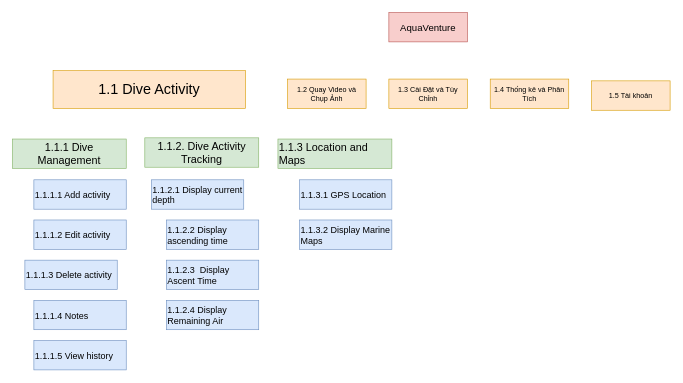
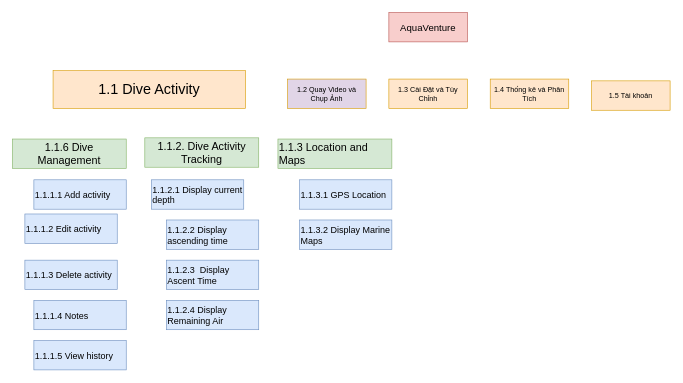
  <mxCell id="0" />
  <mxCell id="1" parent="0" />
  <mxCell id="2" value="&lt;font style=&quot;font-size: 16px;&quot;&gt;AquaVenture&lt;/font&gt;" style="rounded=0;whiteSpace=wrap;html=1;fillColor=#f8cecc;strokeColor=#b85450;" vertex="1" parent="1"><mxGeometry x="648" y="20" width="131" height="49" as="geometry" /></mxCell>
  <mxCell id="3" value="1.1 Dive Activity" style="rounded=0;whiteSpace=wrap;html=1;fillColor=#ffe6cc;strokeColor=#d79b00;fontSize=24;" vertex="1" parent="1"><mxGeometry x="88" y="117" width="321" height="63" as="geometry" /></mxCell>
  <mxCell id="4" value="1.4 Thống kê và Phân Tích" style="rounded=0;whiteSpace=wrap;html=1;fillColor=#ffe6cc;strokeColor=#d79b00;" vertex="1" parent="1"><mxGeometry x="817" y="131" width="131" height="49" as="geometry" /></mxCell>
- <mxCell id="5" value="   1.2 Quay Video và Chụp Ảnh" style="rounded=0;whiteSpace=wrap;html=1;fillColor=#ffe6cc;strokeColor=#d79b00;" vertex="1" parent="1"><mxGeometry x="479" y="131" width="131" height="49" as="geometry" /></mxCell>
+ <mxCell id="5" value="   1.2 Quay Video và Chụp Ảnh" style="rounded=0;whiteSpace=wrap;html=1;fillColor=#e1d5e7;strokeColor=#d79b00;" vertex="1" parent="1"><mxGeometry x="479" y="131" width="131" height="49" as="geometry" /></mxCell>
  <mxCell id="6" value="   1.3 Cài Đặt và Tùy Chỉnh" style="rounded=0;whiteSpace=wrap;html=1;fillColor=#ffe6cc;strokeColor=#d79b00;" vertex="1" parent="1"><mxGeometry x="648" y="131" width="131" height="49" as="geometry" /></mxCell>
  <mxCell id="7" value="1.5 Tài khoản" style="rounded=0;whiteSpace=wrap;html=1;fillColor=#ffe6cc;strokeColor=#d79b00;" vertex="1" parent="1"><mxGeometry x="986" y="134" width="131" height="49" as="geometry" /></mxCell>
- <mxCell id="8" value="1.1.1 Dive Management" style="rounded=0;whiteSpace=wrap;html=1;fillColor=#d5e8d4;strokeColor=#82b366;align=center;fontSize=18;" vertex="1" parent="1"><mxGeometry x="20" y="231" width="190" height="49" as="geometry" /></mxCell>
+ <mxCell id="8" value="1.1.6 Dive Management" style="rounded=0;whiteSpace=wrap;html=1;fillColor=#d5e8d4;strokeColor=#82b366;align=center;fontSize=18;" vertex="1" parent="1"><mxGeometry x="20" y="231" width="190" height="49" as="geometry" /></mxCell>
  <mxCell id="9" value="1.1.1.1 Add activity" style="rounded=0;whiteSpace=wrap;html=1;fillColor=#dae8fc;strokeColor=#6c8ebf;fontSize=15;align=left;" vertex="1" parent="1"><mxGeometry x="56" y="299" width="154" height="49" as="geometry" /></mxCell>
  <mxCell id="10" value="1.1.3 Location and Maps" style="rounded=0;whiteSpace=wrap;html=1;fillColor=#d5e8d4;strokeColor=#82b366;align=left;fontSize=18;" vertex="1" parent="1"><mxGeometry x="463" y="231" width="190" height="49" as="geometry" /></mxCell>
  <mxCell id="11" value="1.1.2. Dive Activity Tracking" style="rounded=0;whiteSpace=wrap;html=1;fillColor=#d5e8d4;strokeColor=#82b366;align=center;fontSize=18;" vertex="1" parent="1"><mxGeometry x="241" y="229" width="190" height="49" as="geometry" /></mxCell>
- <mxCell id="12" value="1.1.1.2 Edit activity" style="rounded=0;whiteSpace=wrap;html=1;fillColor=#dae8fc;strokeColor=#6c8ebf;fontSize=15;align=left;" vertex="1" parent="1"><mxGeometry x="56" y="366" width="154" height="49" as="geometry" /></mxCell>
+ <mxCell id="12" value="1.1.1.2 Edit activity" style="rounded=0;whiteSpace=wrap;html=1;fillColor=#dae8fc;strokeColor=#6c8ebf;fontSize=15;align=left;" vertex="1" parent="1"><mxGeometry x="41" y="356" width="154" height="49" as="geometry" /></mxCell>
  <mxCell id="13" value="1.1.1.3 Delete activity" style="rounded=0;whiteSpace=wrap;html=1;fillColor=#dae8fc;strokeColor=#6c8ebf;fontSize=15;align=left;" vertex="1" parent="1"><mxGeometry x="41" y="433" width="154" height="49" as="geometry" /></mxCell>
  <mxCell id="14" value="1.1.1.4 Notes" style="rounded=0;whiteSpace=wrap;html=1;fillColor=#dae8fc;strokeColor=#6c8ebf;fontSize=15;align=left;" vertex="1" parent="1"><mxGeometry x="56" y="500" width="154" height="49" as="geometry" /></mxCell>
  <mxCell id="15" value="1.1.1.5 View history" style="rounded=0;whiteSpace=wrap;html=1;fillColor=#dae8fc;strokeColor=#6c8ebf;fontSize=15;align=left;" vertex="1" parent="1"><mxGeometry x="56" y="567" width="154" height="49" as="geometry" /></mxCell>
  <mxCell id="16" value="1.1.2.1 Display current depth" style="rounded=0;whiteSpace=wrap;html=1;fillColor=#dae8fc;strokeColor=#6c8ebf;fontSize=15;align=left;" vertex="1" parent="1"><mxGeometry x="252" y="299" width="154" height="49" as="geometry" /></mxCell>
  <mxCell id="17" value="1.1.2.2 Display ascending time" style="rounded=0;whiteSpace=wrap;html=1;fillColor=#dae8fc;strokeColor=#6c8ebf;fontSize=15;align=left;" vertex="1" parent="1"><mxGeometry x="277" y="366" width="154" height="49" as="geometry" /></mxCell>
  <mxCell id="18" value="1.1.2.3&amp;nbsp; Display Ascent Time" style="rounded=0;whiteSpace=wrap;html=1;fillColor=#dae8fc;strokeColor=#6c8ebf;fontSize=15;align=left;" vertex="1" parent="1"><mxGeometry x="277" y="433" width="154" height="49" as="geometry" /></mxCell>
  <mxCell id="19" value="1.1.2.4 Display Remaining Air" style="rounded=0;whiteSpace=wrap;html=1;fillColor=#dae8fc;strokeColor=#6c8ebf;fontSize=15;align=left;" vertex="1" parent="1"><mxGeometry x="277" y="500" width="154" height="49" as="geometry" /></mxCell>
  <mxCell id="20" value="1.1.3.1 GPS Location" style="rounded=0;whiteSpace=wrap;html=1;fillColor=#dae8fc;strokeColor=#6c8ebf;fontSize=15;align=left;" vertex="1" parent="1"><mxGeometry x="499" y="299" width="154" height="49" as="geometry" /></mxCell>
  <mxCell id="21" value="1.1.3.2 Display Marine Maps" style="rounded=0;whiteSpace=wrap;html=1;fillColor=#dae8fc;strokeColor=#6c8ebf;fontSize=15;align=left;" vertex="1" parent="1"><mxGeometry x="499" y="366" width="154" height="49" as="geometry" /></mxCell>
